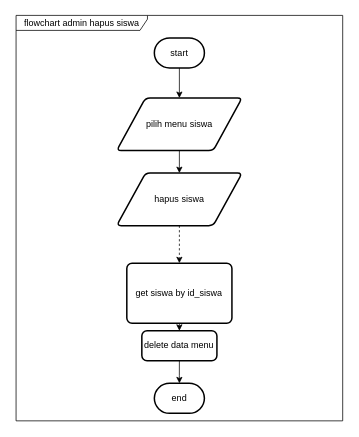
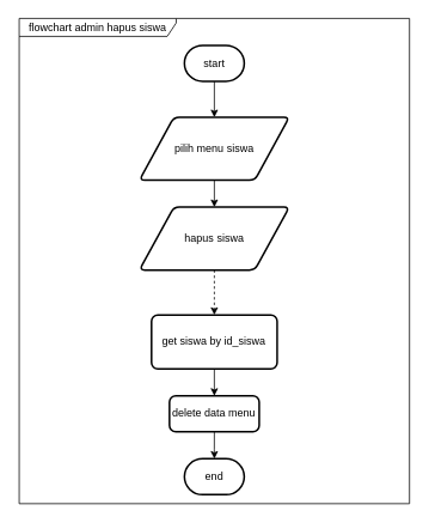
  <mxCell id="0" />
  <mxCell id="1" parent="0" />
  <mxCell id="2" style="edgeStyle=orthogonalEdgeStyle;rounded=0;orthogonalLoop=1;jettySize=auto;html=1;exitX=0.5;exitY=1;exitDx=0;exitDy=0;exitPerimeter=0;" edge="1" parent="1" source="3" target="5"><mxGeometry relative="1" as="geometry" /></mxCell>
  <mxCell id="3" value="start" style="strokeWidth=2;html=1;shape=mxgraph.flowchart.terminator;whiteSpace=wrap;fillColor=#FFFFFF;" vertex="1" parent="1"><mxGeometry x="205" y="50" width="66.67" height="40" as="geometry" /></mxCell>
  <mxCell id="4" style="edgeStyle=orthogonalEdgeStyle;rounded=0;orthogonalLoop=1;jettySize=auto;html=1;exitX=0.5;exitY=1;exitDx=0;exitDy=0;entryX=0.5;entryY=0;entryDx=0;entryDy=0;" edge="1" parent="1" source="5" target="9"><mxGeometry relative="1" as="geometry" /></mxCell>
  <mxCell id="5" value="pilih menu siswa" style="shape=parallelogram;html=1;strokeWidth=2;perimeter=parallelogramPerimeter;whiteSpace=wrap;rounded=1;arcSize=12;size=0.23;fillColor=#FFFFFF;" vertex="1" parent="1"><mxGeometry x="154.84" y="130" width="167" height="70" as="geometry" /></mxCell>
  <mxCell id="6" value="end" style="strokeWidth=2;html=1;shape=mxgraph.flowchart.terminator;whiteSpace=wrap;fillColor=#FFFFFF;" vertex="1" parent="1"><mxGeometry x="205" y="510" width="66.67" height="40" as="geometry" /></mxCell>
  <mxCell id="7" value="flowchart admin hapus siswa" style="shape=umlFrame;whiteSpace=wrap;html=1;fillColor=#FFFFFF;width=175;height=20;" vertex="1" parent="1"><mxGeometry x="20.84" y="20" width="435" height="540" as="geometry" /></mxCell>
  <mxCell id="8" style="edgeStyle=orthogonalEdgeStyle;rounded=0;orthogonalLoop=1;jettySize=auto;html=1;exitX=0.5;exitY=1;exitDx=0;exitDy=0;entryX=0.5;entryY=0;entryDx=0;entryDy=0;dashed=1;" edge="1" parent="1" source="9" target="13"><mxGeometry relative="1" as="geometry" /></mxCell>
  <mxCell id="9" value="hapus siswa" style="shape=parallelogram;html=1;strokeWidth=2;perimeter=parallelogramPerimeter;whiteSpace=wrap;rounded=1;arcSize=12;size=0.23;fillColor=#FFFFFF;" vertex="1" parent="1"><mxGeometry x="154.84" y="230" width="167" height="70" as="geometry" /></mxCell>
  <mxCell id="10" style="edgeStyle=orthogonalEdgeStyle;rounded=0;orthogonalLoop=1;jettySize=auto;html=1;exitX=0.5;exitY=1;exitDx=0;exitDy=0;" edge="1" parent="1" source="11" target="6"><mxGeometry relative="1" as="geometry" /></mxCell>
  <mxCell id="11" value="delete data menu" style="rounded=1;whiteSpace=wrap;html=1;absoluteArcSize=1;arcSize=14;strokeWidth=2;fillColor=#FFFFFF;" vertex="1" parent="1"><mxGeometry x="188.34" y="440" width="100" height="40" as="geometry" /></mxCell>
  <mxCell id="12" style="edgeStyle=orthogonalEdgeStyle;rounded=0;orthogonalLoop=1;jettySize=auto;html=1;exitX=0.5;exitY=1;exitDx=0;exitDy=0;entryX=0.5;entryY=0;entryDx=0;entryDy=0;" edge="1" parent="1" source="13" target="11"><mxGeometry relative="1" as="geometry" /></mxCell>
- <mxCell id="13" value="get siswa by id_siswa" style="rounded=1;whiteSpace=wrap;html=1;absoluteArcSize=1;arcSize=14;strokeWidth=2;fillColor=#FFFFFF;" vertex="1" parent="1"><mxGeometry x="168.33" y="350" width="140" height="80" as="geometry" /></mxCell>
+ <mxCell id="13" value="get siswa by id_siswa" style="rounded=1;whiteSpace=wrap;html=1;absoluteArcSize=1;arcSize=14;strokeWidth=2;fillColor=#FFFFFF;" vertex="1" parent="1"><mxGeometry x="168.33" y="350" width="140" height="60" as="geometry" /></mxCell>
